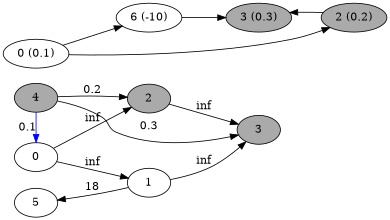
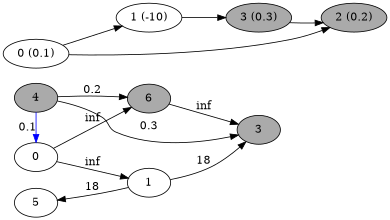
  digraph {
    rankdir=LR
-   2 [fillcolor="#aaaaaa" style=filled]
+   2 [fillcolor="#aaaaaa" style=filled label=6]
    3 [fillcolor="#aaaaaa" style=filled]
    4 [fillcolor="#aaaaaa" style=filled]
    0
    1
    5
    n7 [label="0 (0.1)"]
-   n8 [label="6 (-10)"]
+   n8 [label="1 (-10)"]
    n9 [fillcolor="#aaaaaa" label="2 (0.2)" style=filled]
    n10 [fillcolor="#aaaaaa" label="3 (0.3)" style=filled]
    subgraph sub_1 {
      2
      3
      4
      0
      1
      5
    }
    2 -> 3 [label=inf]
    4 -> 2 [constraint=false label=0.2]
    4 -> 3 [constraint=false label=0.3]
    4 -> 0 [color=blue constraint=false label=0.1]
    0 -> 2 [label=inf]
    0 -> 1 [label=inf]
-   1 -> 3 [label=inf]
+   1 -> 3 [label=18]
    1 -> 5 [constraint=false label=18]
    n7 -> n8
    n7 -> n9
    n8 -> n10
-   n9 -> n10
+   n10 -> n9
  }
